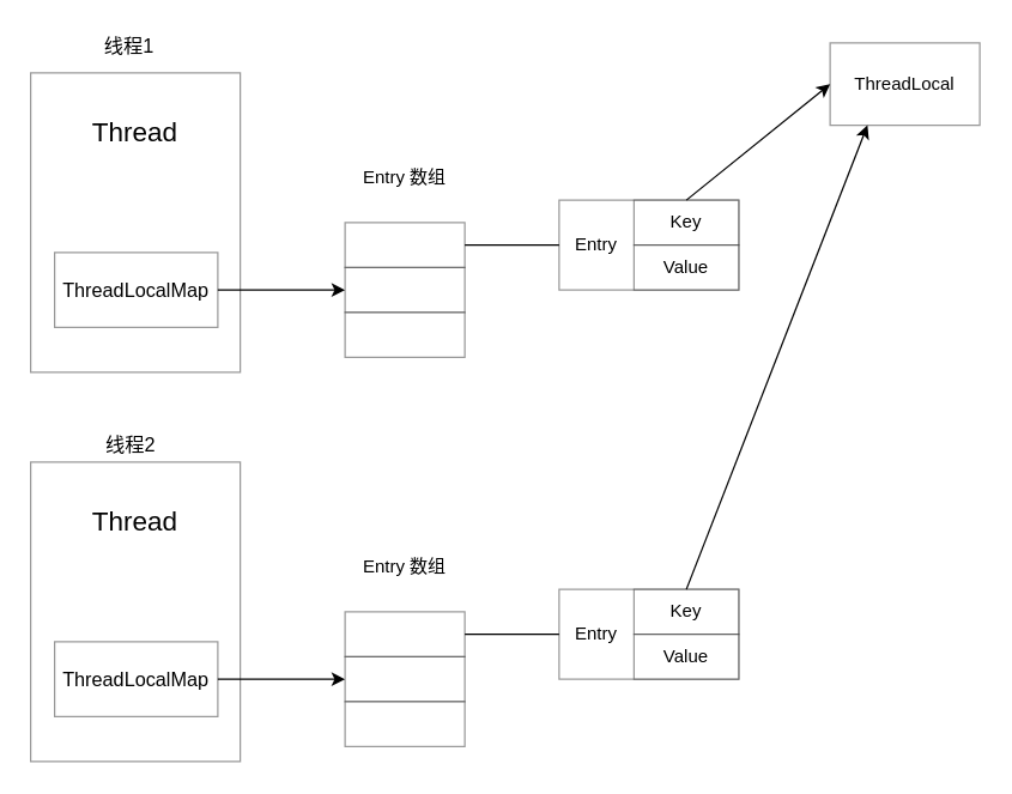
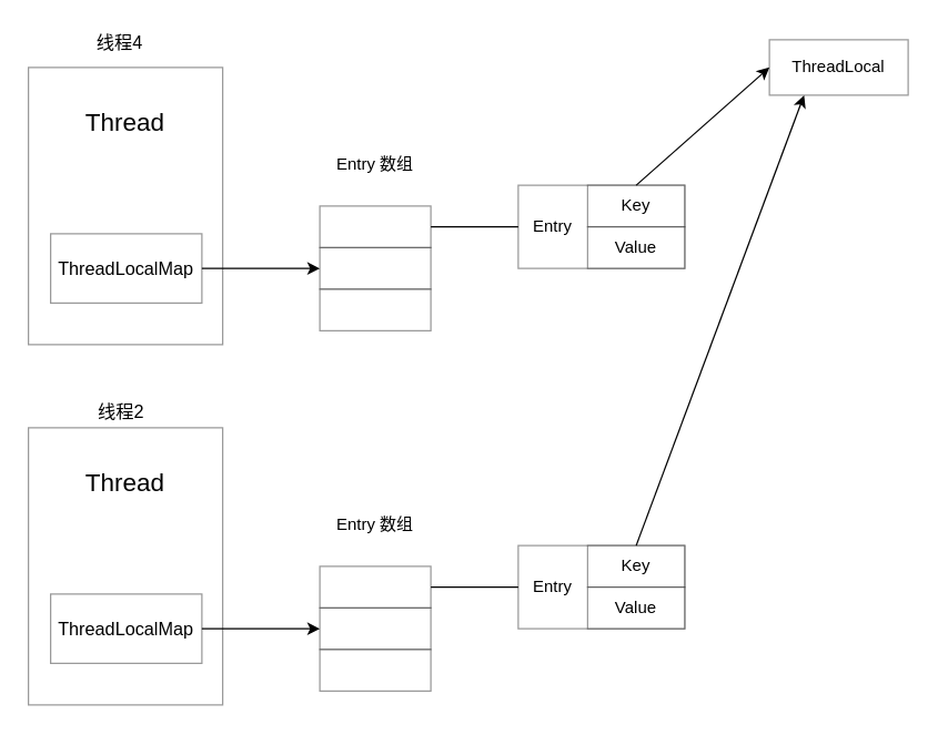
  <mxCell id="0" />
  <mxCell id="1" parent="0" />
- <mxCell id="2" value="ThreadLocal" style="rounded=0;whiteSpace=wrap;html=1;labelBackgroundColor=none;opacity=40;" parent="1" vertex="1"><mxGeometry x="554" y="28" width="100" height="55" as="geometry" /></mxCell>
+ <mxCell id="2" value="ThreadLocal" style="rounded=0;whiteSpace=wrap;html=1;labelBackgroundColor=none;opacity=40;" parent="1" vertex="1"><mxGeometry x="554" y="28" width="100" height="40" as="geometry" /></mxCell>
  <mxCell id="3" value="" style="group" parent="1" vertex="1" connectable="0"><mxGeometry x="372" y="132" width="120" height="60" as="geometry" /></mxCell>
  <mxCell id="4" value="" style="rounded=0;whiteSpace=wrap;html=1;labelBackgroundColor=none;opacity=40;" parent="3" vertex="1"><mxGeometry x="1" y="1" width="120" height="60" as="geometry" /></mxCell>
  <mxCell id="5" value="Key" style="rounded=0;whiteSpace=wrap;html=1;labelBackgroundColor=none;opacity=40;" parent="3" vertex="1"><mxGeometry x="51" y="1" width="70" height="30" as="geometry" /></mxCell>
  <mxCell id="6" value="Value" style="rounded=0;whiteSpace=wrap;html=1;labelBackgroundColor=none;opacity=40;" parent="3" vertex="1"><mxGeometry x="51" y="31" width="70" height="30" as="geometry" /></mxCell>
  <mxCell id="7" value="Entry" style="text;html=1;strokeColor=none;fillColor=none;align=center;verticalAlign=middle;whiteSpace=wrap;rounded=0;labelBackgroundColor=none;opacity=40;" parent="3" vertex="1"><mxGeometry x="6" y="21" width="40" height="20" as="geometry" /></mxCell>
  <mxCell id="8" value="" style="group" parent="1" vertex="1" connectable="0"><mxGeometry x="20" y="48" width="140" height="200" as="geometry" /></mxCell>
  <mxCell id="9" value="" style="rounded=0;whiteSpace=wrap;html=1;labelBackgroundColor=none;opacity=40;" parent="8" vertex="1"><mxGeometry width="140" height="200" as="geometry" /></mxCell>
  <mxCell id="10" value="&lt;font style=&quot;font-size: 13px&quot;&gt;ThreadLocalMap&lt;/font&gt;" style="rounded=0;whiteSpace=wrap;html=1;labelBackgroundColor=none;opacity=40;" parent="8" vertex="1"><mxGeometry x="16" y="120" width="109" height="50" as="geometry" /></mxCell>
  <mxCell id="11" value="Thread" style="text;html=1;strokeColor=none;fillColor=none;align=center;verticalAlign=middle;whiteSpace=wrap;rounded=0;labelBackgroundColor=none;opacity=40;fontSize=18;" parent="8" vertex="1"><mxGeometry x="35" y="20" width="70" height="40" as="geometry" /></mxCell>
  <mxCell id="12" value="" style="endArrow=classic;html=1;exitX=0.5;exitY=0;exitDx=0;exitDy=0;entryX=0;entryY=0.5;entryDx=0;entryDy=0;" parent="1" source="5" target="2" edge="1"><mxGeometry width="50" height="50" relative="1" as="geometry"><mxPoint x="414" y="78" as="sourcePoint" /><mxPoint x="464" y="28" as="targetPoint" /></mxGeometry></mxCell>
  <mxCell id="13" style="edgeStyle=orthogonalEdgeStyle;rounded=0;orthogonalLoop=1;jettySize=auto;html=1;exitX=1;exitY=0.5;exitDx=0;exitDy=0;" parent="1" source="10" target="16" edge="1"><mxGeometry relative="1" as="geometry" /></mxCell>
  <mxCell id="14" value="" style="group" parent="1" vertex="1" connectable="0"><mxGeometry x="230" y="148" width="80" height="90" as="geometry" /></mxCell>
  <mxCell id="15" value="" style="rounded=0;whiteSpace=wrap;html=1;labelBackgroundColor=none;opacity=40;" parent="14" vertex="1"><mxGeometry width="80" height="30" as="geometry" /></mxCell>
  <mxCell id="16" value="" style="rounded=0;whiteSpace=wrap;html=1;labelBackgroundColor=none;opacity=40;" parent="14" vertex="1"><mxGeometry y="30" width="80" height="30" as="geometry" /></mxCell>
  <mxCell id="17" value="" style="rounded=0;whiteSpace=wrap;html=1;labelBackgroundColor=none;opacity=40;" parent="14" vertex="1"><mxGeometry y="60" width="80" height="30" as="geometry" /></mxCell>
  <mxCell id="18" style="edgeStyle=orthogonalEdgeStyle;rounded=0;orthogonalLoop=1;jettySize=auto;html=1;exitX=1;exitY=0.5;exitDx=0;exitDy=0;entryX=0;entryY=0.5;entryDx=0;entryDy=0;endArrow=none;endFill=0;" parent="1" source="15" target="4" edge="1"><mxGeometry relative="1" as="geometry" /></mxCell>
  <mxCell id="19" value="Entry 数组" style="text;html=1;strokeColor=none;fillColor=none;align=center;verticalAlign=middle;whiteSpace=wrap;rounded=0;labelBackgroundColor=none;opacity=40;" parent="1" vertex="1"><mxGeometry x="240" y="108" width="60" height="20" as="geometry" /></mxCell>
  <mxCell id="20" value="" style="group" vertex="1" connectable="0" parent="1"><mxGeometry x="372" y="392" width="120" height="60" as="geometry" /></mxCell>
  <mxCell id="21" value="" style="rounded=0;whiteSpace=wrap;html=1;labelBackgroundColor=none;opacity=40;" vertex="1" parent="20"><mxGeometry x="1" y="1" width="120" height="60" as="geometry" /></mxCell>
  <mxCell id="22" value="Key" style="rounded=0;whiteSpace=wrap;html=1;labelBackgroundColor=none;opacity=40;" vertex="1" parent="20"><mxGeometry x="51" y="1" width="70" height="30" as="geometry" /></mxCell>
  <mxCell id="23" value="Value" style="rounded=0;whiteSpace=wrap;html=1;labelBackgroundColor=none;opacity=40;" vertex="1" parent="20"><mxGeometry x="51" y="31" width="70" height="30" as="geometry" /></mxCell>
  <mxCell id="24" value="Entry" style="text;html=1;strokeColor=none;fillColor=none;align=center;verticalAlign=middle;whiteSpace=wrap;rounded=0;labelBackgroundColor=none;opacity=40;" vertex="1" parent="20"><mxGeometry x="6" y="21" width="40" height="20" as="geometry" /></mxCell>
  <mxCell id="25" value="" style="group" vertex="1" connectable="0" parent="1"><mxGeometry x="20" y="308" width="140" height="200" as="geometry" /></mxCell>
  <mxCell id="26" value="" style="rounded=0;whiteSpace=wrap;html=1;labelBackgroundColor=none;opacity=40;" vertex="1" parent="25"><mxGeometry width="140" height="200" as="geometry" /></mxCell>
  <mxCell id="27" value="&lt;font style=&quot;font-size: 13px&quot;&gt;ThreadLocalMap&lt;/font&gt;" style="rounded=0;whiteSpace=wrap;html=1;labelBackgroundColor=none;opacity=40;" vertex="1" parent="25"><mxGeometry x="16" y="120" width="109" height="50" as="geometry" /></mxCell>
  <mxCell id="28" value="Thread" style="text;html=1;strokeColor=none;fillColor=none;align=center;verticalAlign=middle;whiteSpace=wrap;rounded=0;labelBackgroundColor=none;opacity=40;fontSize=18;" vertex="1" parent="25"><mxGeometry x="35" y="20" width="70" height="40" as="geometry" /></mxCell>
  <mxCell id="29" value="" style="endArrow=classic;html=1;exitX=0.5;exitY=0;exitDx=0;exitDy=0;entryX=0.25;entryY=1;entryDx=0;entryDy=0;" edge="1" parent="1" source="22" target="2"><mxGeometry width="50" height="50" relative="1" as="geometry"><mxPoint x="414" y="338" as="sourcePoint" /><mxPoint x="554" y="308" as="targetPoint" /></mxGeometry></mxCell>
  <mxCell id="30" style="edgeStyle=orthogonalEdgeStyle;rounded=0;orthogonalLoop=1;jettySize=auto;html=1;exitX=1;exitY=0.5;exitDx=0;exitDy=0;" edge="1" parent="1" source="27" target="33"><mxGeometry relative="1" as="geometry" /></mxCell>
  <mxCell id="31" value="" style="group" vertex="1" connectable="0" parent="1"><mxGeometry x="230" y="408" width="80" height="90" as="geometry" /></mxCell>
  <mxCell id="32" value="" style="rounded=0;whiteSpace=wrap;html=1;labelBackgroundColor=none;opacity=40;" vertex="1" parent="31"><mxGeometry width="80" height="30" as="geometry" /></mxCell>
  <mxCell id="33" value="" style="rounded=0;whiteSpace=wrap;html=1;labelBackgroundColor=none;opacity=40;" vertex="1" parent="31"><mxGeometry y="30" width="80" height="30" as="geometry" /></mxCell>
  <mxCell id="34" value="" style="rounded=0;whiteSpace=wrap;html=1;labelBackgroundColor=none;opacity=40;" vertex="1" parent="31"><mxGeometry y="60" width="80" height="30" as="geometry" /></mxCell>
  <mxCell id="35" style="edgeStyle=orthogonalEdgeStyle;rounded=0;orthogonalLoop=1;jettySize=auto;html=1;exitX=1;exitY=0.5;exitDx=0;exitDy=0;entryX=0;entryY=0.5;entryDx=0;entryDy=0;endArrow=none;endFill=0;" edge="1" parent="1" source="32" target="21"><mxGeometry relative="1" as="geometry" /></mxCell>
  <mxCell id="36" value="Entry 数组" style="text;html=1;strokeColor=none;fillColor=none;align=center;verticalAlign=middle;whiteSpace=wrap;rounded=0;labelBackgroundColor=none;opacity=40;" vertex="1" parent="1"><mxGeometry x="240" y="368" width="60" height="20" as="geometry" /></mxCell>
- <mxCell id="37" value="线程1" style="text;html=1;strokeColor=none;fillColor=none;align=center;verticalAlign=middle;whiteSpace=wrap;rounded=0;fontSize=13;" vertex="1" parent="1"><mxGeometry x="66" y="20" width="40" height="20" as="geometry" /></mxCell>
+ <mxCell id="37" value="线程4" style="text;html=1;strokeColor=none;fillColor=none;align=center;verticalAlign=middle;whiteSpace=wrap;rounded=0;fontSize=13;" vertex="1" parent="1"><mxGeometry x="66" y="20" width="40" height="20" as="geometry" /></mxCell>
  <mxCell id="38" value="线程2" style="text;html=1;strokeColor=none;fillColor=none;align=center;verticalAlign=middle;whiteSpace=wrap;rounded=0;fontSize=13;" vertex="1" parent="1"><mxGeometry x="67" y="286" width="40" height="20" as="geometry" /></mxCell>
